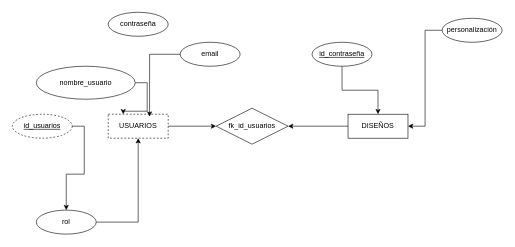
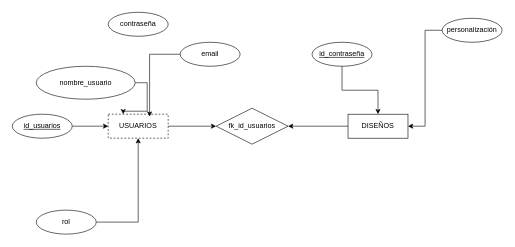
  <mxCell id="0" />
  <mxCell id="1" parent="0" />
  <mxCell id="2" style="edgeStyle=orthogonalEdgeStyle;rounded=0;orthogonalLoop=1;jettySize=auto;html=1;exitX=1;exitY=0.5;exitDx=0;exitDy=0;entryX=0;entryY=0.5;entryDx=0;entryDy=0;" parent="1" source="3" target="6" edge="1"><mxGeometry relative="1" as="geometry" /></mxCell>
  <mxCell id="3" value="USUARIOS" style="whiteSpace=wrap;html=1;align=center;dashed=1;" parent="1" vertex="1"><mxGeometry x="180" y="190" width="100" height="40" as="geometry" /></mxCell>
  <mxCell id="4" style="edgeStyle=orthogonalEdgeStyle;rounded=0;orthogonalLoop=1;jettySize=auto;html=1;exitX=0;exitY=0.5;exitDx=0;exitDy=0;entryX=1;entryY=0.5;entryDx=0;entryDy=0;" parent="1" source="5" target="6" edge="1"><mxGeometry relative="1" as="geometry" /></mxCell>
  <mxCell id="5" value="DISEÑOS" style="whiteSpace=wrap;html=1;align=center;" parent="1" vertex="1"><mxGeometry x="580" y="190" width="100" height="40" as="geometry" /></mxCell>
  <mxCell id="6" value="fk_id_usuarios" style="shape=rhombus;perimeter=rhombusPerimeter;whiteSpace=wrap;html=1;align=center;" parent="1" vertex="1"><mxGeometry x="360" y="180" width="120" height="60" as="geometry" /></mxCell>
  <mxCell id="7" style="edgeStyle=orthogonalEdgeStyle;rounded=0;orthogonalLoop=1;jettySize=auto;html=1;exitX=0.5;exitY=1;exitDx=0;exitDy=0;entryX=0.5;entryY=0;entryDx=0;entryDy=0;" parent="1" source="8" target="5" edge="1"><mxGeometry relative="1" as="geometry" /></mxCell>
  <mxCell id="8" value="id_contraseña" style="ellipse;whiteSpace=wrap;html=1;align=center;fontStyle=4;" parent="1" vertex="1"><mxGeometry x="520" y="70" width="100" height="40" as="geometry" /></mxCell>
- <mxCell id="9" style="edgeStyle=orthogonalEdgeStyle;rounded=0;orthogonalLoop=1;jettySize=auto;html=1;exitX=1;exitY=0.5;exitDx=0;exitDy=0;" parent="1" source="10" target="12" edge="1"><mxGeometry relative="1" as="geometry" /></mxCell>
- <mxCell id="10" value="id_usuarios" style="ellipse;whiteSpace=wrap;html=1;align=center;fontStyle=4;dashed=1;" parent="1" vertex="1"><mxGeometry x="20" y="190" width="100" height="40" as="geometry" /></mxCell>
+ <mxCell id="9" style="edgeStyle=orthogonalEdgeStyle;rounded=0;orthogonalLoop=1;jettySize=auto;html=1;exitX=1;exitY=0.5;exitDx=0;exitDy=0;entryX=0;entryY=0.5;entryDx=0;entryDy=0;" parent="1" source="10" target="3" edge="1"><mxGeometry relative="1" as="geometry" /></mxCell>
+ <mxCell id="10" value="id_usuarios" style="ellipse;whiteSpace=wrap;html=1;align=center;fontStyle=4;" parent="1" vertex="1"><mxGeometry x="20" y="190" width="100" height="40" as="geometry" /></mxCell>
  <mxCell id="11" style="edgeStyle=orthogonalEdgeStyle;rounded=0;orthogonalLoop=1;jettySize=auto;html=1;entryX=0.5;entryY=1;entryDx=0;entryDy=0;" parent="1" source="12" target="3" edge="1"><mxGeometry relative="1" as="geometry" /></mxCell>
  <mxCell id="12" value="rol" style="ellipse;whiteSpace=wrap;html=1;align=center;" parent="1" vertex="1"><mxGeometry x="60" y="350" width="100" height="40" as="geometry" /></mxCell>
  <mxCell id="13" style="edgeStyle=orthogonalEdgeStyle;rounded=0;orthogonalLoop=1;jettySize=auto;html=1;exitX=1;exitY=0.5;exitDx=0;exitDy=0;entryX=0.25;entryY=0;entryDx=0;entryDy=0;" parent="1" source="14" target="3" edge="1"><mxGeometry relative="1" as="geometry" /></mxCell>
  <mxCell id="14" value="nombre_usuario" style="ellipse;whiteSpace=wrap;html=1;align=center;" parent="1" vertex="1"><mxGeometry x="60" y="110" width="165" height="55" as="geometry" /></mxCell>
  <mxCell id="15" value="contraseña" style="ellipse;whiteSpace=wrap;html=1;align=center;" parent="1" vertex="1"><mxGeometry x="180" y="20" width="100" height="40" as="geometry" /></mxCell>
  <mxCell id="16" value="email" style="ellipse;whiteSpace=wrap;html=1;align=center;" parent="1" vertex="1"><mxGeometry x="300" y="70" width="100" height="40" as="geometry" /></mxCell>
  <mxCell id="17" style="edgeStyle=orthogonalEdgeStyle;rounded=0;orthogonalLoop=1;jettySize=auto;html=1;entryX=0.69;entryY=0.1;entryDx=0;entryDy=0;entryPerimeter=0;" parent="1" source="16" target="3" edge="1"><mxGeometry relative="1" as="geometry" /></mxCell>
  <mxCell id="18" style="edgeStyle=orthogonalEdgeStyle;rounded=0;orthogonalLoop=1;jettySize=auto;html=1;entryX=1;entryY=0.5;entryDx=0;entryDy=0;" parent="1" source="19" target="5" edge="1"><mxGeometry relative="1" as="geometry" /></mxCell>
  <mxCell id="19" value="personalización" style="ellipse;whiteSpace=wrap;html=1;align=center;" parent="1" vertex="1"><mxGeometry x="737" y="30" width="100" height="40" as="geometry" /></mxCell>
